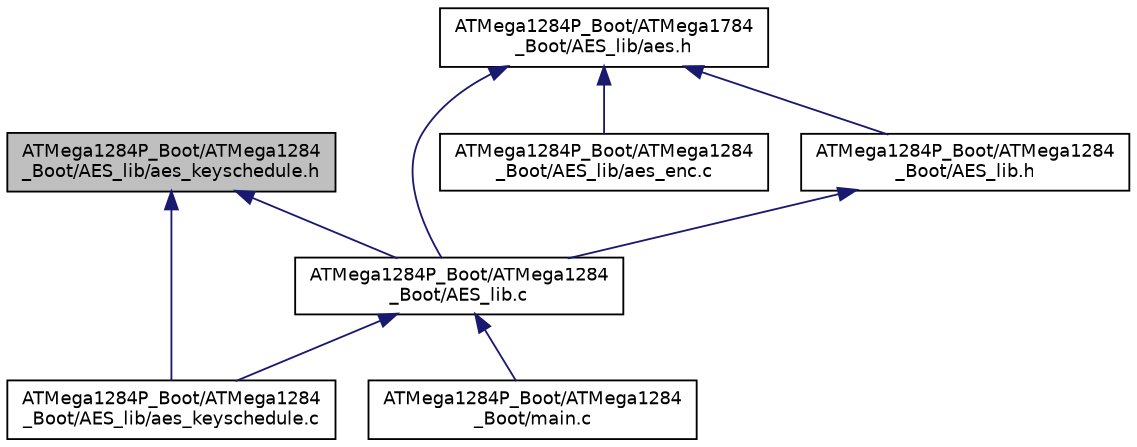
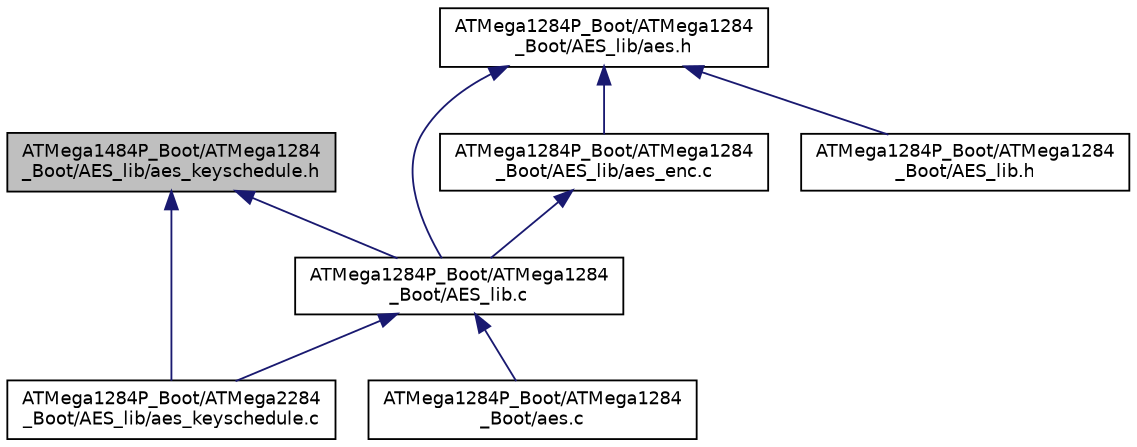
  digraph {
    node [color=black fillcolor=white fontname=Helvetica fontsize=10 shape=record style=filled]
    edge [color=midnightblue dir=back fontname=Helvetica fontsize=10 labelfontname=Helvetica labelfontsize=10 style=solid]
-   n1 [fillcolor=grey75 fontcolor=black height=0.2 label="ATMega1284P_Boot/ATMega1284\l_Boot/AES_lib/aes_keyschedule.h" width=0.4]
-   n2 [height=0.2 label="ATMega1284P_Boot/ATMega1284\l_Boot/AES_lib/aes_keyschedule.c" width=0.4]
+   n1 [fillcolor=grey75 fontcolor=black height=0.2 label="ATMega1484P_Boot/ATMega1284\l_Boot/AES_lib/aes_keyschedule.h" width=0.4]
+   n2 [height=0.2 label="ATMega1284P_Boot/ATMega2284\l_Boot/AES_lib/aes_keyschedule.c" width=0.4]
    n3 [height=0.2 label="ATMega1284P_Boot/ATMega1284\l_Boot/AES_lib.c" width=0.4]
-   n4 [height=0.2 label="ATMega1284P_Boot/ATMega1784\l_Boot/AES_lib/aes.h" width=0.4]
+   n4 [height=0.2 label="ATMega1284P_Boot/ATMega1284\l_Boot/AES_lib/aes.h" width=0.4]
    n5 [height=0.2 label="ATMega1284P_Boot/ATMega1284\l_Boot/AES_lib/aes_enc.c" width=0.4]
    n6 [height=0.2 label="ATMega1284P_Boot/ATMega1284\l_Boot/AES_lib.h" width=0.4]
-   n7 [height=0.2 label="ATMega1284P_Boot/ATMega1284\l_Boot/main.c" width=0.4]
+   n7 [height=0.2 label="ATMega1284P_Boot/ATMega1284\l_Boot/aes.c" width=0.4]
    n1 -> n2
    n1 -> n3
    n3 -> n2
    n3 -> n7
    n4 -> n3
    n4 -> n5
    n4 -> n6
-   n6 -> n3
+   n5 -> n3
  }
